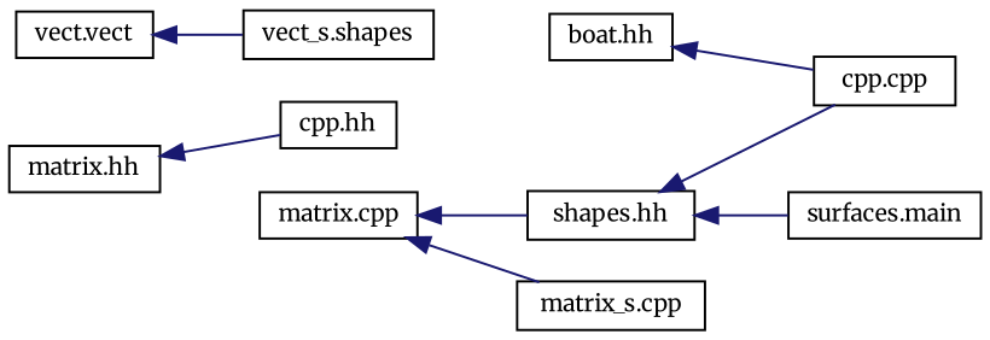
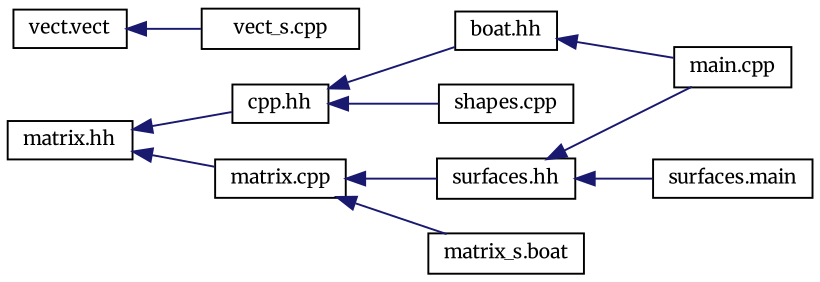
  digraph {
    fontname=Merriweather
    rankdir=LR
    node [color=black fillcolor=white fontname=Merriweather fontsize=10 shape=record style=filled]
    edge [color=midnightblue dir=back fontname=Merriweather fontsize=10 labelfontname=Helvetica labelfontsize=10 style=solid]
    n1 [height=0.2 label="matrix.hh" width=0.4]
    n2 [height=0.2 label="cpp.hh" width=0.4]
    n3 [height=0.2 label="matrix.cpp" width=0.4]
    n4 [height=0.2 label="vect.vect" width=0.4]
-   n5 [height=0.2 label="vect_s.shapes" width=0.4]
+   n5 [height=0.2 label="vect_s.cpp" width=0.4]
    n6 [height=0.2 label="boat.hh" width=0.4]
-   n8 [height=0.2 label="shapes.hh" width=0.4]
-   n9 [height=0.2 label="cpp.cpp" width=0.4]
+   n7 [height=0.2 label="shapes.cpp" width=0.4]
+   n8 [height=0.2 label="surfaces.hh" width=0.4]
+   n9 [height=0.2 label="main.cpp" width=0.4]
    n10 [height=0.2 label="surfaces.main" width=0.4]
-   n11 [height=0.2 label="matrix_s.cpp" width=0.4]
+   n11 [height=0.2 label="matrix_s.boat" width=0.4]
    n1 -> n2
+   n1 -> n3
+   n2 -> n6
+   n2 -> n7
    n3 -> n8
    n3 -> n11
    n4 -> n5
    n6 -> n9
    n8 -> n9
    n8 -> n10
  }
